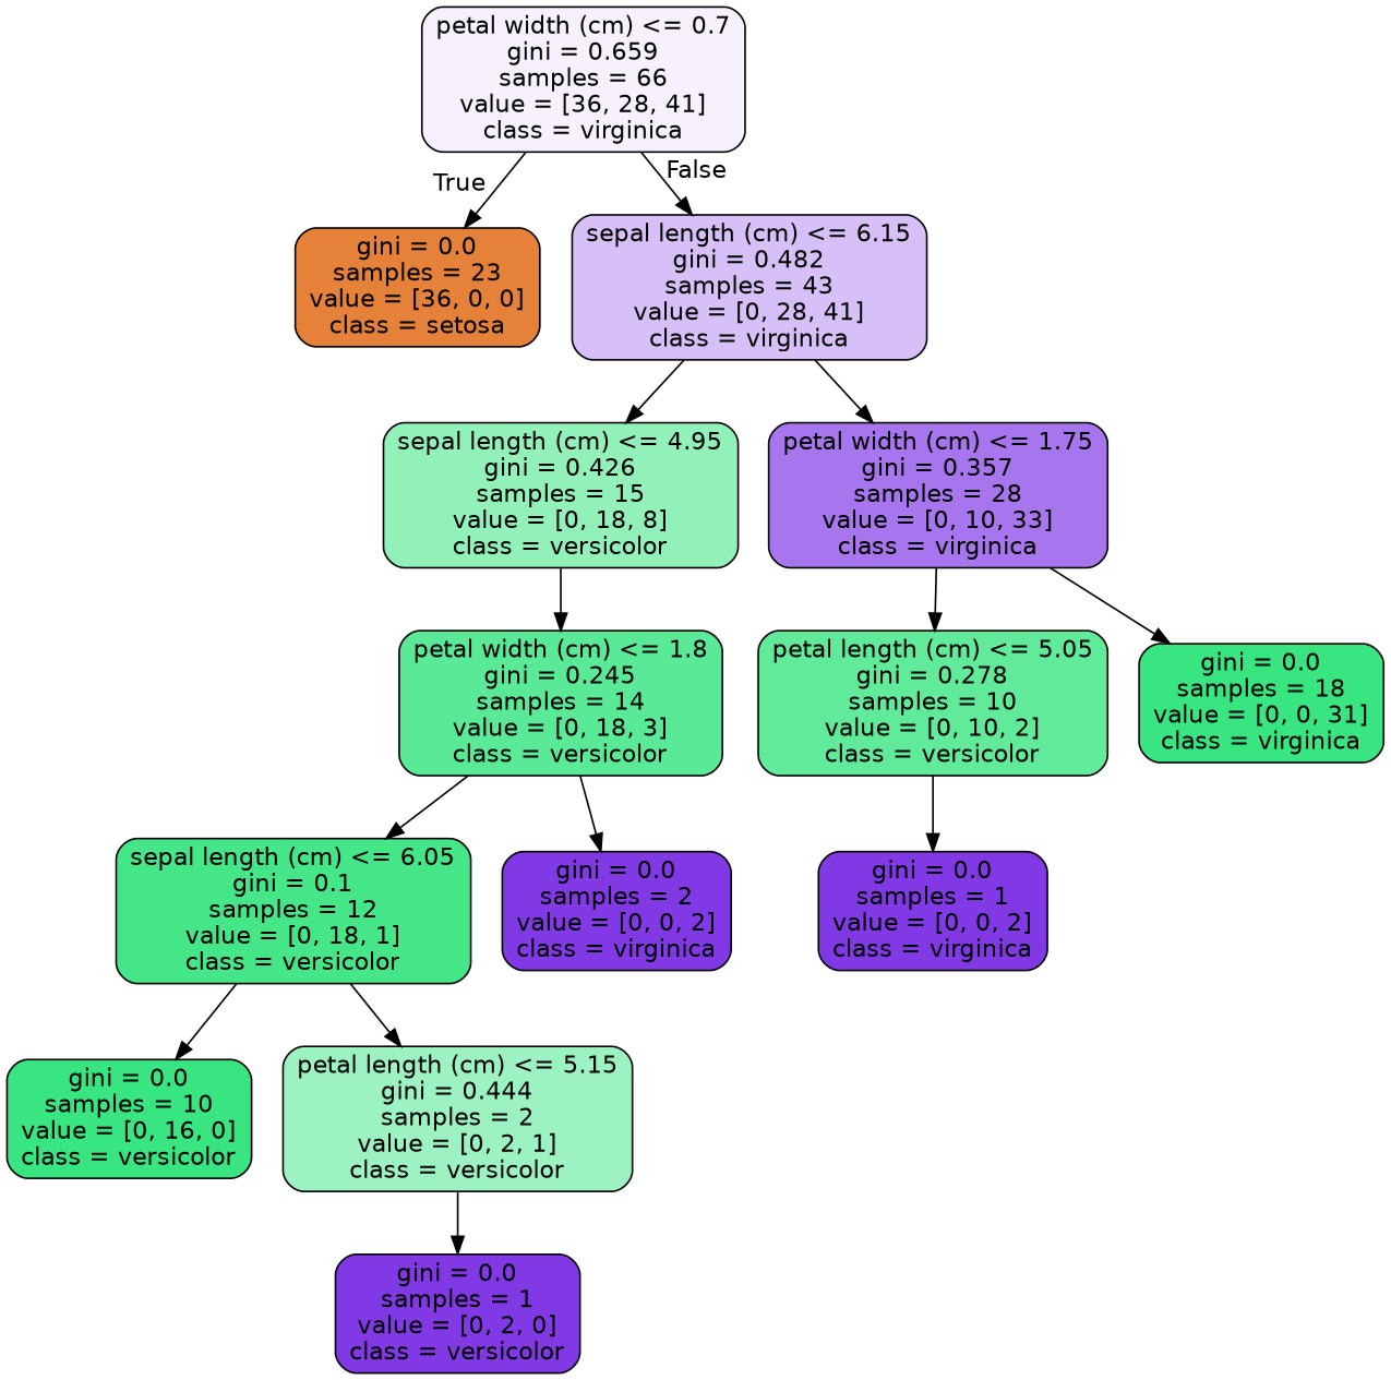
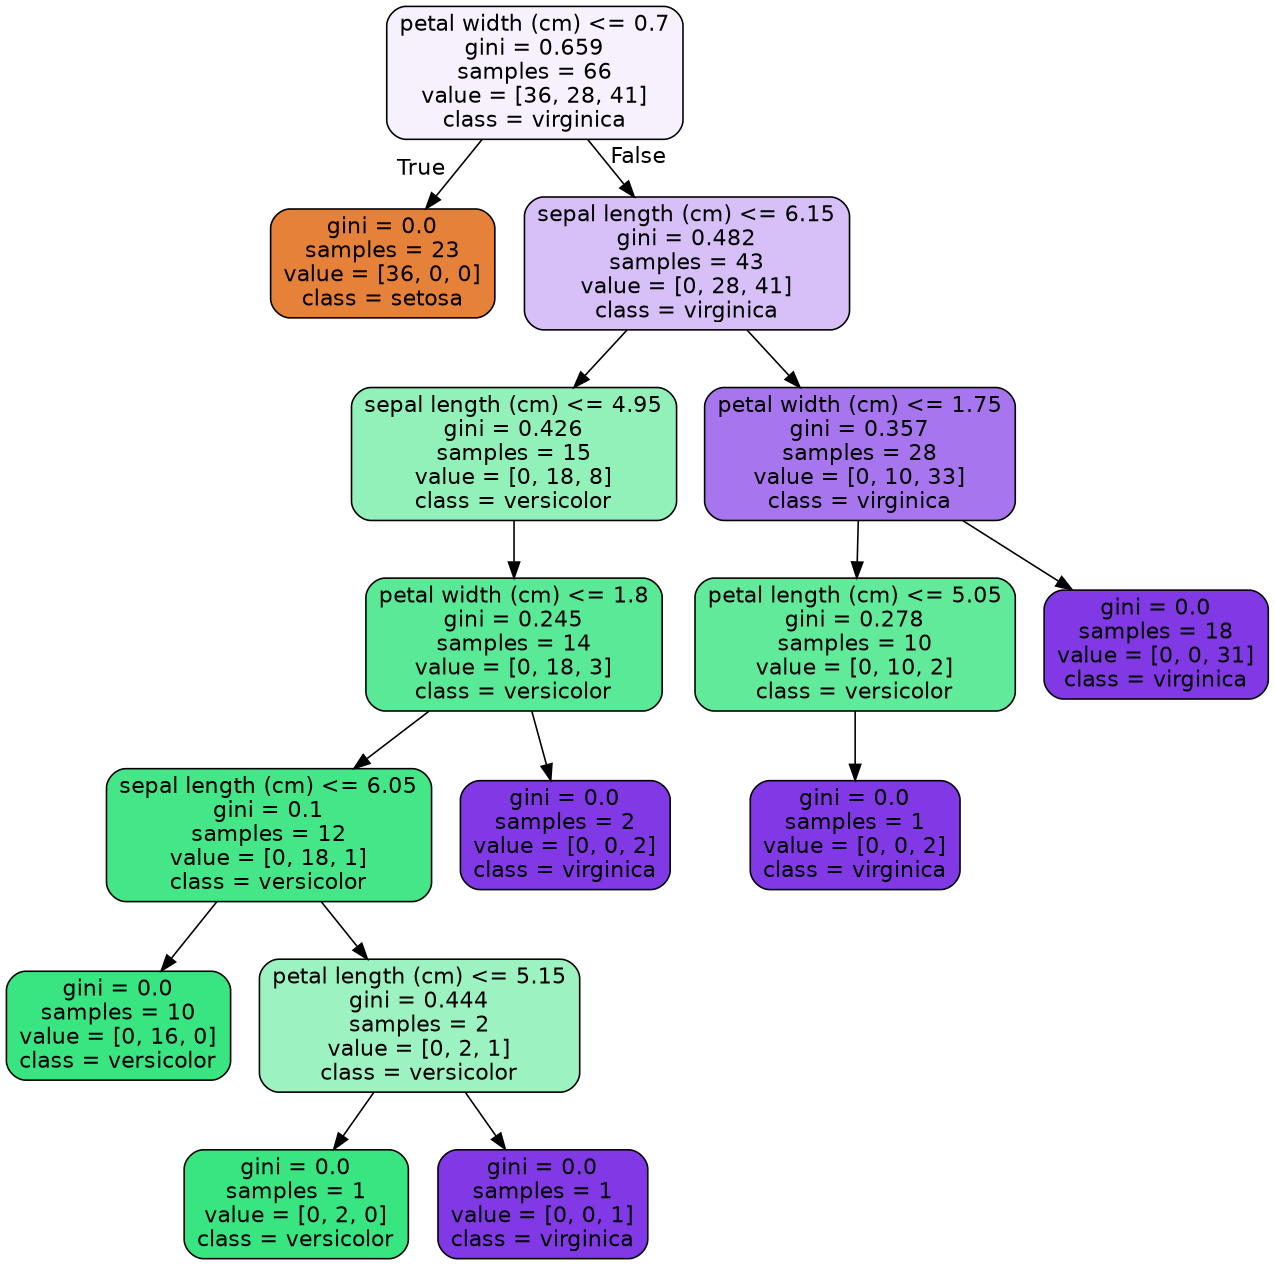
  digraph {
    node [color=black fillcolor="#8139e5" fontname=helvetica shape=box style="filled, rounded"]
    edge [fontname=helvetica]
    n1 [fillcolor="#f6f1fd" label="petal width (cm) <= 0.7\ngini = 0.659\nsamples = 66\nvalue = [36, 28, 41]\nclass = virginica"]
    n2 [fillcolor="#e58139" label="gini = 0.0\nsamples = 23\nvalue = [36, 0, 0]\nclass = setosa"]
    n3 [fillcolor="#d7c0f7" label="sepal length (cm) <= 6.15\ngini = 0.482\nsamples = 43\nvalue = [0, 28, 41]\nclass = virginica"]
    n4 [fillcolor="#91f1b9" label="sepal length (cm) <= 4.95\ngini = 0.426\nsamples = 15\nvalue = [0, 18, 8]\nclass = versicolor"]
    n5 [fillcolor="#a775ed" label="petal width (cm) <= 1.75\ngini = 0.357\nsamples = 28\nvalue = [0, 10, 33]\nclass = virginica"]
    n6 [fillcolor="#5ae996" label="petal width (cm) <= 1.8\ngini = 0.245\nsamples = 14\nvalue = [0, 18, 3]\nclass = versicolor"]
    n7 [fillcolor="#61ea9a" label="petal length (cm) <= 5.05\ngini = 0.278\nsamples = 10\nvalue = [0, 10, 2]\nclass = versicolor"]
-   n8 [fillcolor="#39e581" label="gini = 0.0\nsamples = 18\nvalue = [0, 0, 31]\nclass = virginica"]
+   n8 [label="gini = 0.0\nsamples = 18\nvalue = [0, 0, 31]\nclass = virginica"]
    n9 [fillcolor="#44e688" label="sepal length (cm) <= 6.05\ngini = 0.1\nsamples = 12\nvalue = [0, 18, 1]\nclass = versicolor"]
    n10 [label="gini = 0.0\nsamples = 2\nvalue = [0, 0, 2]\nclass = virginica"]
    n11 [fillcolor="#39e581" label="gini = 0.0\nsamples = 10\nvalue = [0, 16, 0]\nclass = versicolor"]
    n12 [fillcolor="#9cf2c0" label="petal length (cm) <= 5.15\ngini = 0.444\nsamples = 2\nvalue = [0, 2, 1]\nclass = versicolor"]
-   n13 [label="gini = 0.0\nsamples = 1\nvalue = [0, 2, 0]\nclass = versicolor"]
+   n13 [fillcolor="#39e581" label="gini = 0.0\nsamples = 1\nvalue = [0, 2, 0]\nclass = versicolor"]
+   n14 [label="gini = 0.0\nsamples = 1\nvalue = [0, 0, 1]\nclass = virginica"]
    n15 [label="gini = 0.0\nsamples = 1\nvalue = [0, 0, 2]\nclass = virginica"]
    n1 -> n2 [headlabel=True labelangle=45 labeldistance=2.5]
    n1 -> n3 [headlabel=False labelangle=-45 labeldistance=2.5]
    n3 -> n4
    n3 -> n5
    n4 -> n6
    n5 -> n7
    n5 -> n8
    n6 -> n9
    n6 -> n10
    n7 -> n15
    n9 -> n11
    n9 -> n12
    n12 -> n13
+   n12 -> n14
  }
